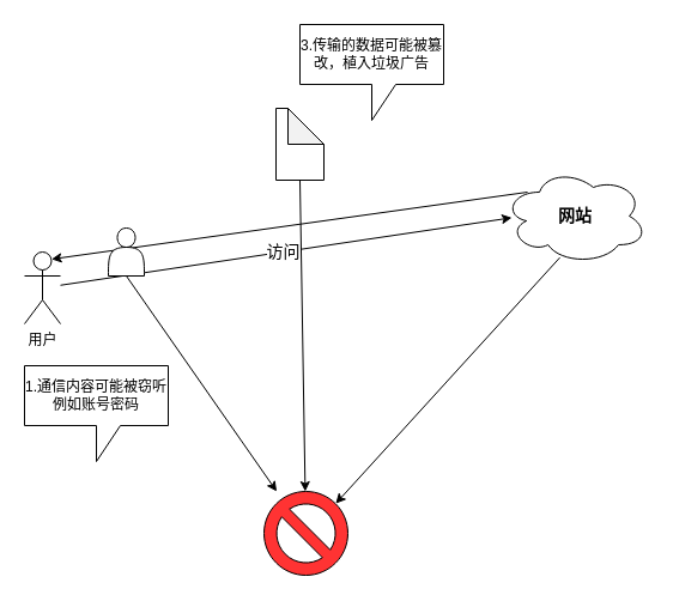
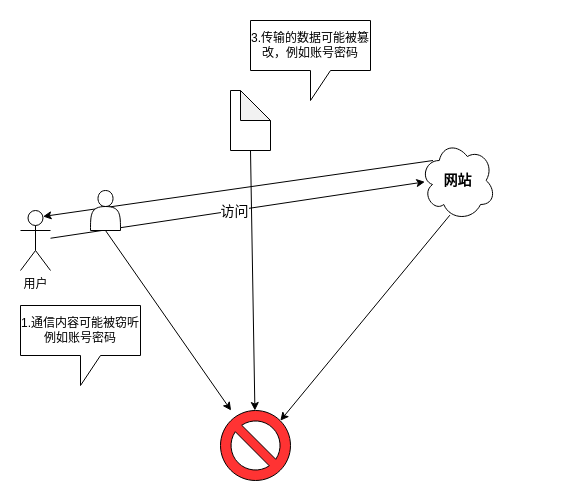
  <mxCell id="0" />
  <mxCell id="1" parent="0" />
  <mxCell id="2" value="用户" style="shape=umlActor;verticalLabelPosition=bottom;verticalAlign=top;html=1;outlineConnect=0;" vertex="1" parent="1"><mxGeometry x="20" y="210" width="30" height="60" as="geometry" /></mxCell>
- <mxCell id="3" value="&lt;font style=&quot;font-size: 14px;&quot;&gt;&lt;b&gt;网站&lt;/b&gt;&lt;/font&gt;" style="ellipse;shape=cloud;whiteSpace=wrap;html=1;" vertex="1" parent="1"><mxGeometry x="420" y="140" width="120" height="80" as="geometry" /></mxCell>
+ <mxCell id="3" value="&lt;font style=&quot;font-size: 14px;&quot;&gt;&lt;b&gt;网站&lt;/b&gt;&lt;/font&gt;" style="ellipse;shape=cloud;whiteSpace=wrap;html=1;" vertex="1" parent="1"><mxGeometry x="420" y="140" width="75" height="80" as="geometry" /></mxCell>
  <mxCell id="4" value="" style="endArrow=classic;html=1;rounded=0;entryX=0.058;entryY=0.517;entryDx=0;entryDy=0;entryPerimeter=0;" edge="1" parent="1" source="2" target="3"><mxGeometry width="50" height="50" relative="1" as="geometry"><mxPoint x="240" y="210" as="sourcePoint" /><mxPoint x="290" y="160" as="targetPoint" /></mxGeometry></mxCell>
  <mxCell id="5" value="&lt;font style=&quot;font-size: 14px;&quot;&gt;访问&lt;/font&gt;" style="edgeLabel;html=1;align=center;verticalAlign=middle;resizable=0;points=[];" vertex="1" connectable="0" parent="4"><mxGeometry x="-0.016" relative="1" as="geometry"><mxPoint as="offset" /></mxGeometry></mxCell>
  <mxCell id="6" value="" style="verticalLabelPosition=bottom;verticalAlign=top;html=1;shape=mxgraph.basic.no_symbol;fillColor=#FF3333;" vertex="1" parent="1"><mxGeometry x="220" y="410" width="70" height="70" as="geometry" /></mxCell>
  <mxCell id="7" value="" style="endArrow=classic;html=1;rounded=0;exitX=0.392;exitY=0.933;exitDx=0;exitDy=0;exitPerimeter=0;entryX=0.855;entryY=0.145;entryDx=0;entryDy=0;entryPerimeter=0;" edge="1" parent="1" source="3" target="6"><mxGeometry width="50" height="50" relative="1" as="geometry"><mxPoint x="430" y="410" as="sourcePoint" /><mxPoint x="480" y="360" as="targetPoint" /></mxGeometry></mxCell>
  <mxCell id="8" value="" style="endArrow=classic;html=1;rounded=0;exitX=0.167;exitY=0.25;exitDx=0;exitDy=0;exitPerimeter=0;entryX=0.75;entryY=0.1;entryDx=0;entryDy=0;entryPerimeter=0;" edge="1" parent="1" source="3" target="2"><mxGeometry width="50" height="50" relative="1" as="geometry"><mxPoint x="300" y="160" as="sourcePoint" /><mxPoint x="350" y="110" as="targetPoint" /></mxGeometry></mxCell>
  <mxCell id="9" value="" style="shape=note;whiteSpace=wrap;html=1;backgroundOutline=1;darkOpacity=0.05;" vertex="1" parent="1"><mxGeometry x="230" y="90" width="40" height="60" as="geometry" /></mxCell>
  <mxCell id="10" value="" style="endArrow=classic;html=1;rounded=0;exitX=0.5;exitY=1;exitDx=0;exitDy=0;exitPerimeter=0;" edge="1" parent="1" source="9" target="6"><mxGeometry width="50" height="50" relative="1" as="geometry"><mxPoint x="120" y="360" as="sourcePoint" /><mxPoint x="170" y="310" as="targetPoint" /></mxGeometry></mxCell>
  <mxCell id="11" value="" style="shape=actor;whiteSpace=wrap;html=1;" vertex="1" parent="1"><mxGeometry x="90" y="190" width="30" height="40" as="geometry" /></mxCell>
  <mxCell id="12" value="" style="endArrow=classic;html=1;rounded=0;exitX=0.5;exitY=1;exitDx=0;exitDy=0;" edge="1" parent="1" source="11" target="6"><mxGeometry width="50" height="50" relative="1" as="geometry"><mxPoint x="100" y="390" as="sourcePoint" /><mxPoint x="150" y="340" as="targetPoint" /></mxGeometry></mxCell>
  <mxCell id="13" value="1.通信内容可能被窃听&lt;br&gt;例如账号密码" style="shape=callout;whiteSpace=wrap;html=1;perimeter=calloutPerimeter;" vertex="1" parent="1"><mxGeometry x="20" y="305" width="120" height="80" as="geometry" /></mxCell>
- <mxCell id="14" value="3.传输的数据可能被篡改，植入垃圾广告" style="shape=callout;whiteSpace=wrap;html=1;perimeter=calloutPerimeter;" vertex="1" parent="1"><mxGeometry x="250" y="20" width="120" height="80" as="geometry" /></mxCell>
+ <mxCell id="14" value="3.传输的数据可能被篡改，例如账号密码" style="shape=callout;whiteSpace=wrap;html=1;perimeter=calloutPerimeter;" vertex="1" parent="1"><mxGeometry x="250" y="20" width="120" height="80" as="geometry" /></mxCell>
